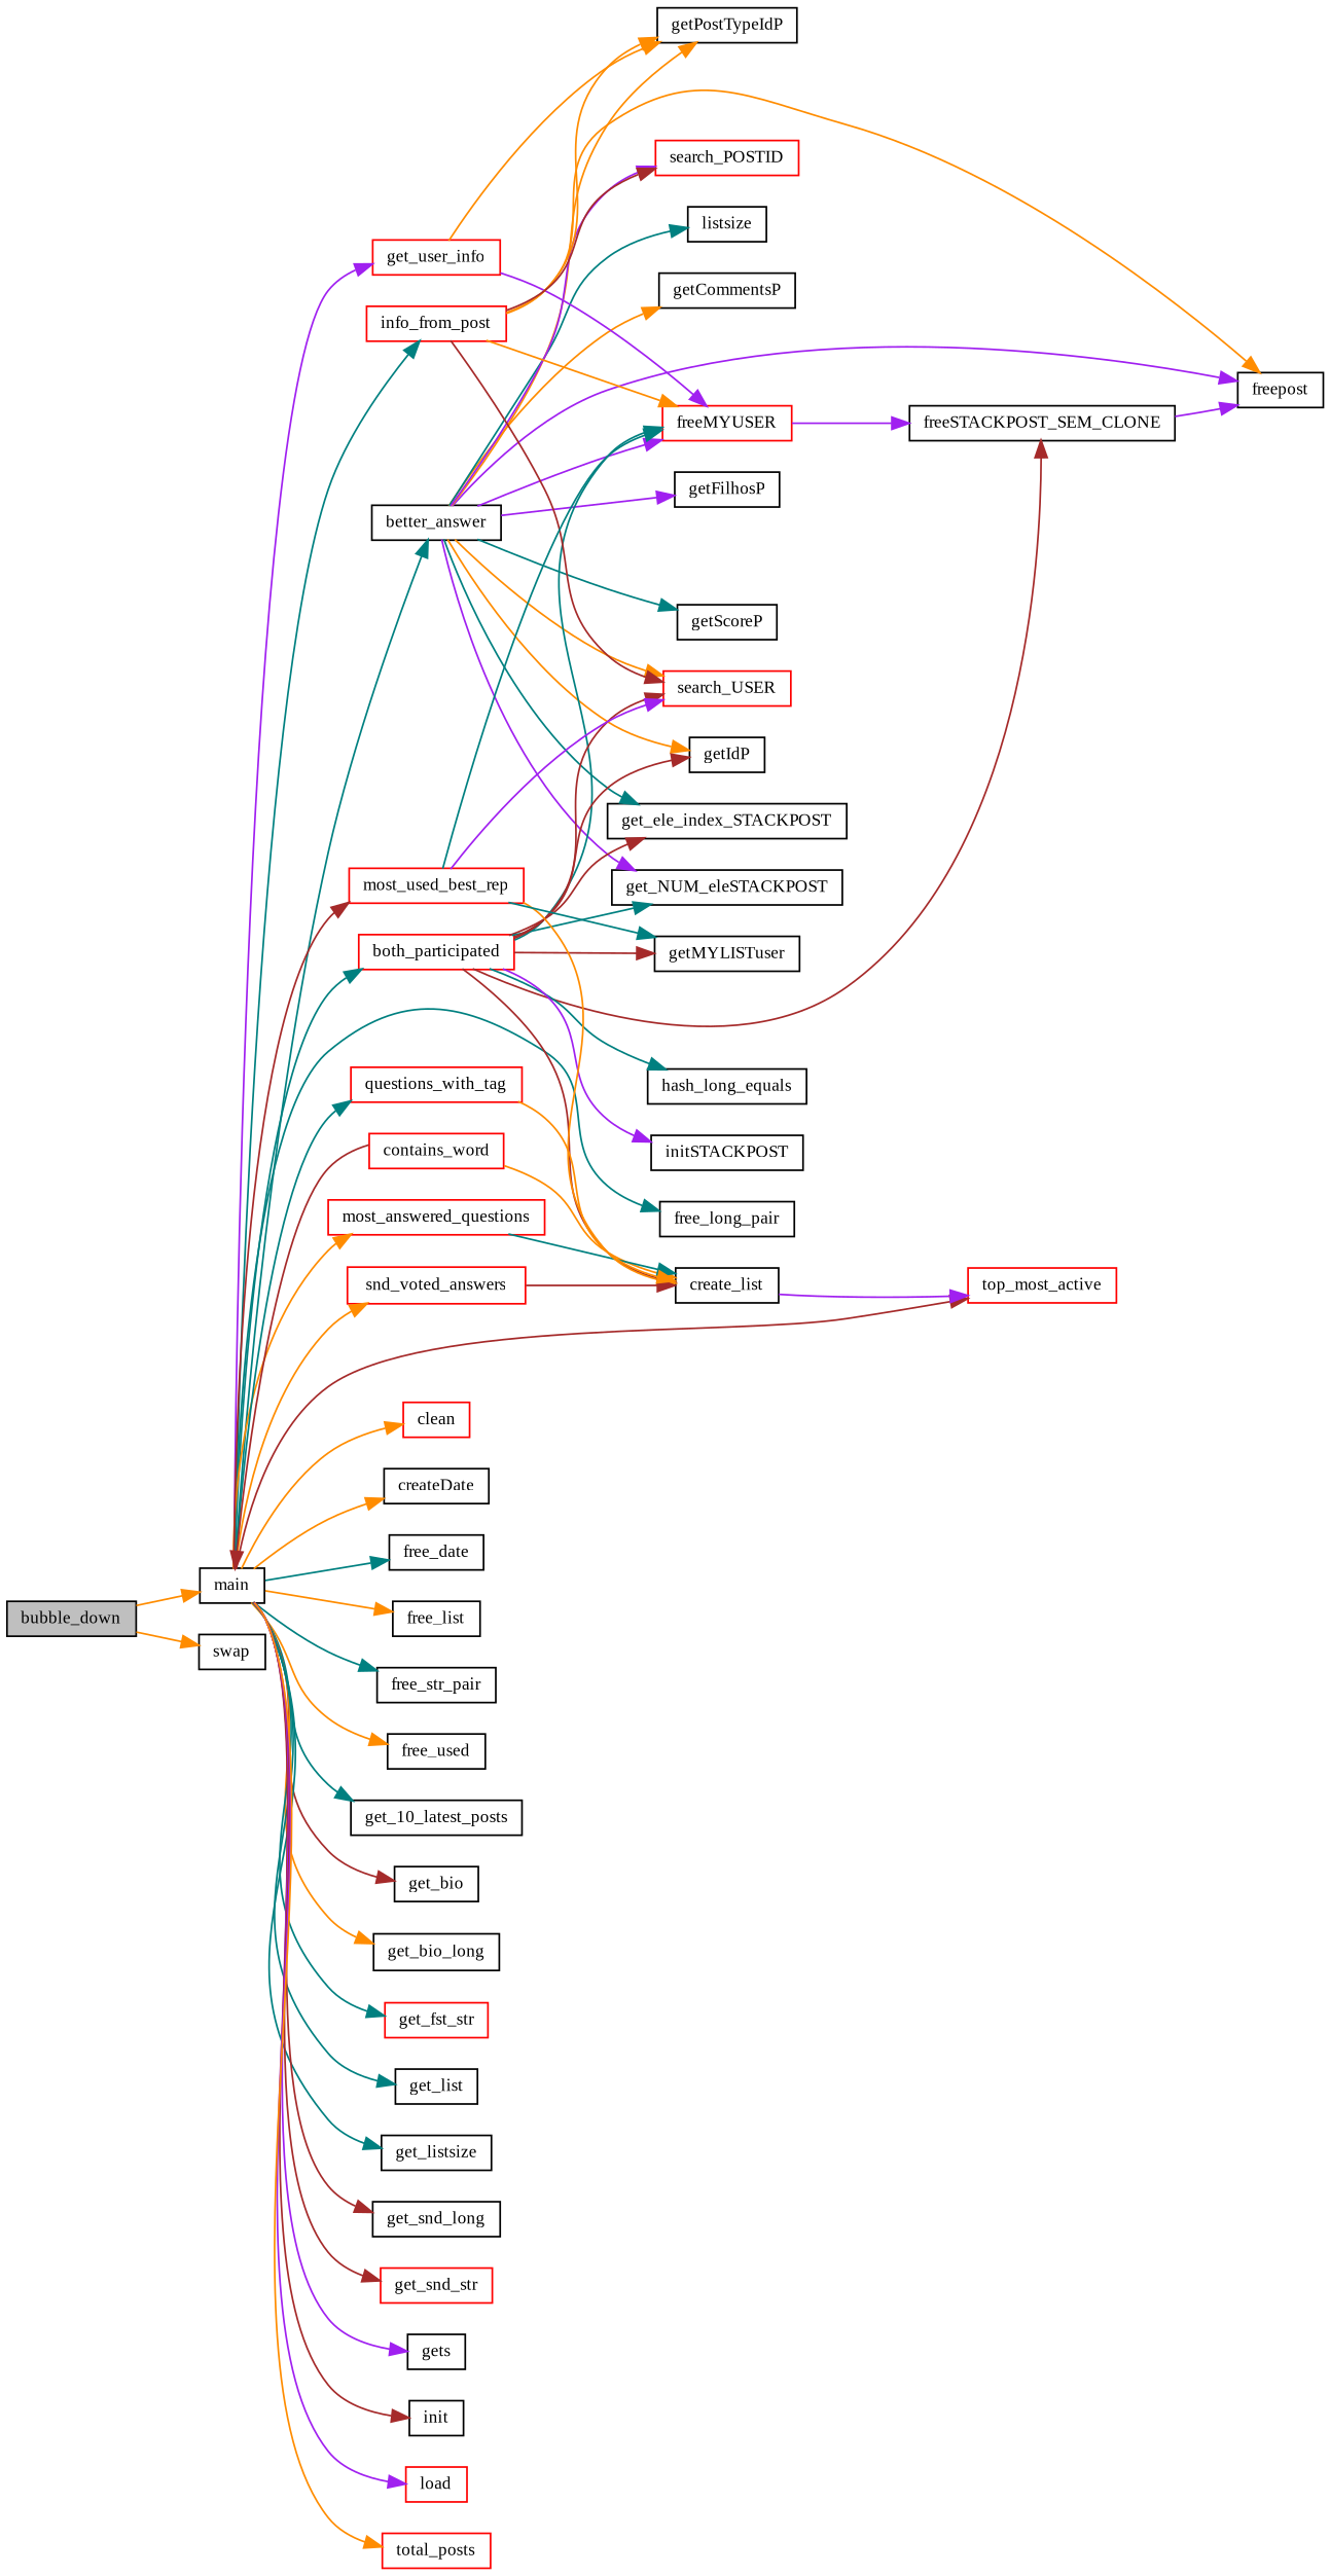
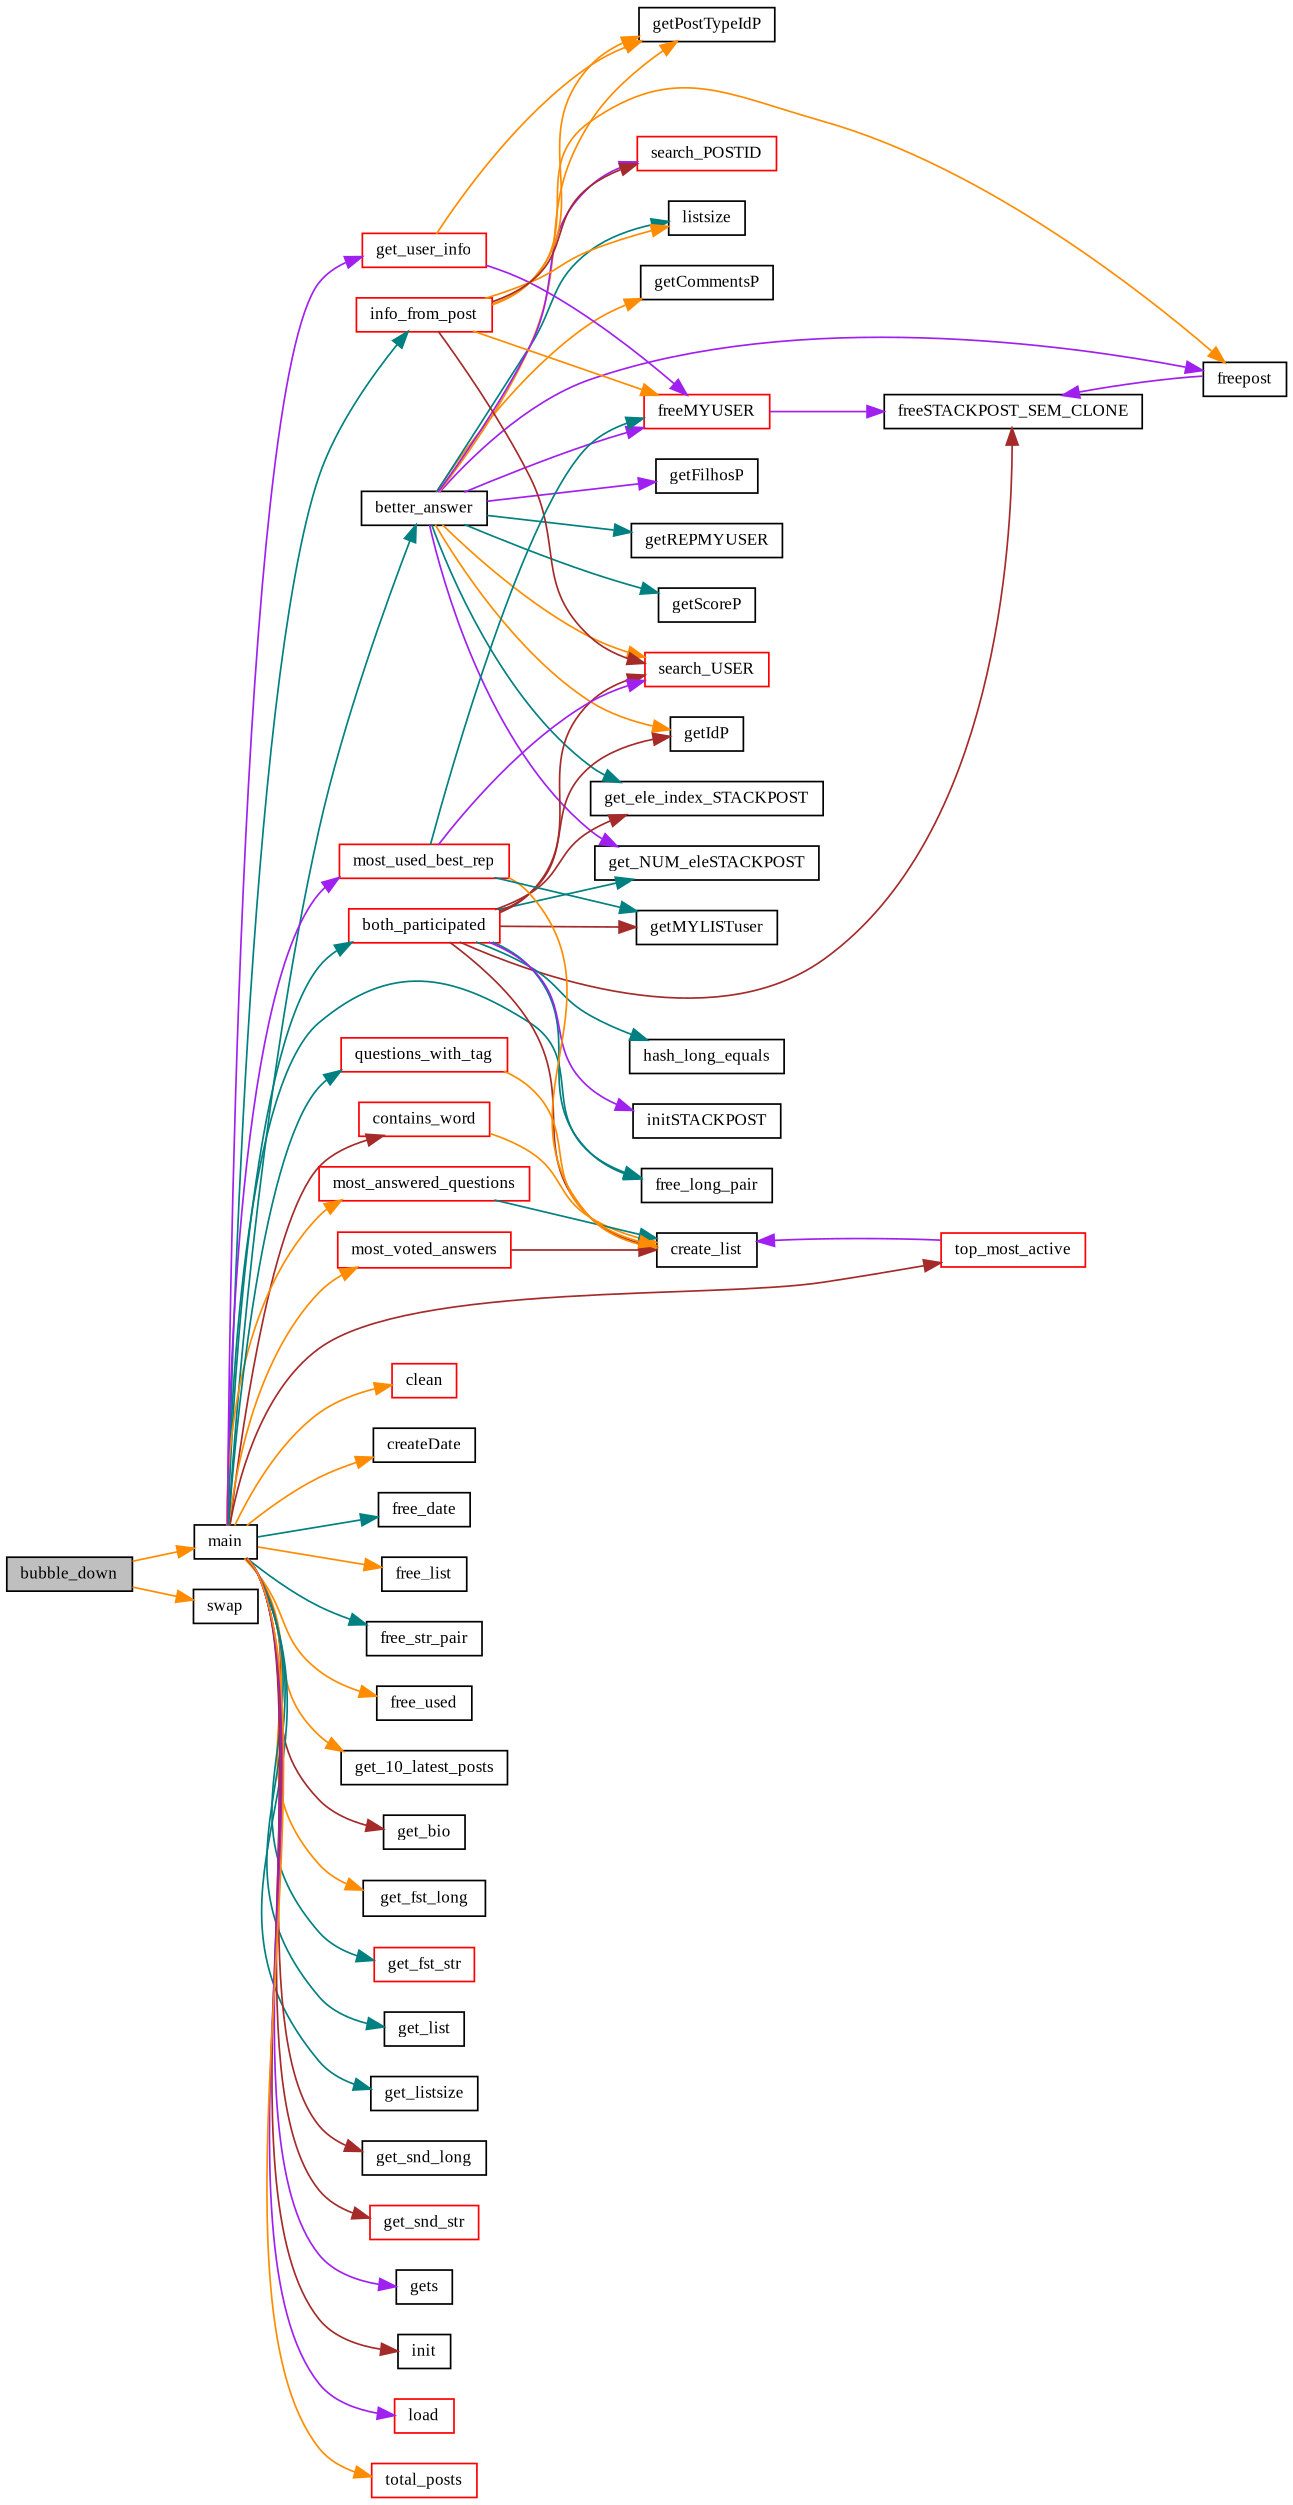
  digraph {
    fontname="Liberation Serif"
    rankdir=LR
    node [color=black fillcolor=white fontname="Liberation Serif" fontsize=10 shape=record style=filled]
    edge [color=darkorange fontname="Liberation Serif" fontsize=10 labelfontname=FreeSans labelfontsize=10 style=solid]
    n1 [fillcolor=grey75 fontcolor=black height=0.2 label=bubble_down width=0.4]
    n2 [height=0.2 label=main width=0.4]
    n3 [height=0.2 label=swap width=0.4]
    n4 [height=0.2 label=better_answer width=0.4]
    n5 [color=red height=0.2 label=both_participated width=0.4]
    n6 [color=red height=0.2 label=clean width=0.4]
    n7 [color=red height=0.2 label=contains_word width=0.4]
    n8 [height=0.2 label=createDate width=0.4]
    n9 [height=0.2 label=free_date width=0.4]
    n10 [height=0.2 label=free_list width=0.4]
    n11 [height=0.2 label=free_long_pair width=0.4]
    n12 [height=0.2 label=free_str_pair width=0.4]
    n13 [height=0.2 label=free_used width=0.4]
    n14 [height=0.2 label=get_10_latest_posts width=0.4]
    n15 [height=0.2 label=get_bio width=0.4]
-   n16 [height=0.2 label=get_bio_long width=0.4]
+   n16 [height=0.2 label=get_fst_long width=0.4]
    n17 [color=red height=0.2 label=get_fst_str width=0.4]
    n18 [height=0.2 label=get_list width=0.4]
    n19 [height=0.2 label=get_listsize width=0.4]
    n20 [height=0.2 label=get_snd_long width=0.4]
    n21 [color=red height=0.2 label=get_snd_str width=0.4]
    n22 [color=red height=0.2 label=get_user_info width=0.4]
    n23 [height=0.2 label=gets width=0.4]
    n24 [color=red height=0.2 label=info_from_post width=0.4]
    n25 [height=0.2 label=init width=0.4]
    n26 [color=red height=0.2 label=load width=0.4]
    n27 [color=red height=0.2 label=most_answered_questions width=0.4]
    n28 [color=red height=0.2 label=most_used_best_rep width=0.4]
-   n29 [color=red height=0.2 label=snd_voted_answers width=0.4]
+   n29 [color=red height=0.2 label=most_voted_answers width=0.4]
    n30 [color=red height=0.2 label=questions_with_tag width=0.4]
    n31 [color=red height=0.2 label=top_most_active width=0.4]
    n32 [color=red height=0.2 label=total_posts width=0.4]
    n33 [color=red height=0.2 label=freeMYUSER width=0.4]
    n34 [height=0.2 label=freepost width=0.4]
    n35 [height=0.2 label=get_ele_index_STACKPOST width=0.4]
    n36 [height=0.2 label=get_NUM_eleSTACKPOST width=0.4]
    n37 [height=0.2 label=getCommentsP width=0.4]
    n38 [height=0.2 label=getFilhosP width=0.4]
    n39 [height=0.2 label=getIdP width=0.4]
    n40 [height=0.2 label=listsize width=0.4]
    n41 [height=0.2 label=getPostTypeIdP width=0.4]
+   n42 [height=0.2 label=getREPMYUSER width=0.4]
    n43 [height=0.2 label=getScoreP width=0.4]
    n44 [color=red height=0.2 label=search_POSTID width=0.4]
    n45 [color=red height=0.2 label=search_USER width=0.4]
    n46 [height=0.2 label=freeSTACKPOST_SEM_CLONE width=0.4]
    n47 [height=0.2 label=create_list width=0.4]
    n48 [height=0.2 label=getMYLISTuser width=0.4]
    n49 [height=0.2 label=hash_long_equals width=0.4]
    n50 [height=0.2 label=initSTACKPOST width=0.4]
    n1 -> n2
    n1 -> n3
    n2 -> n4 [color=teal]
    n2 -> n5 [color=teal]
    n2 -> n6
-   n7 -> n2 [color=brown]
+   n2 -> n7 [color=brown]
    n2 -> n8
    n2 -> n9 [color=teal]
    n2 -> n10
    n2 -> n11 [color=teal]
    n2 -> n12 [color=teal]
    n2 -> n13
-   n2 -> n14 [color=teal]
+   n2 -> n14
    n2 -> n15 [color=brown]
    n2 -> n16
    n2 -> n17 [color=teal]
    n2 -> n18 [color=teal]
    n2 -> n19 [color=teal]
    n2 -> n20 [color=brown]
    n2 -> n21 [color=brown]
    n2 -> n22 [color=purple]
    n2 -> n23 [color=purple]
    n2 -> n24 [color=teal]
    n2 -> n25 [color=brown]
    n2 -> n26 [color=purple]
    n2 -> n27
-   n2 -> n28 [color=brown]
+   n2 -> n28 [color=purple]
    n2 -> n29
    n2 -> n30 [color=teal]
    n2 -> n31 [color=brown]
    n2 -> n32
    n4 -> n33 [color=purple]
    n4 -> n34 [color=purple]
    n4 -> n35 [color=teal]
    n4 -> n36 [color=purple]
    n4 -> n37
    n4 -> n38 [color=purple]
    n4 -> n39
    n4 -> n40 [color=teal]
    n4 -> n41
+   n4 -> n42 [color=teal]
    n4 -> n43 [color=teal]
    n4 -> n44 [color=purple]
    n4 -> n45
-   n5 -> n33 [color=teal]
+   n5 -> n11 [color=teal]
    n5 -> n35 [color=brown]
    n5 -> n36 [color=teal]
    n5 -> n39 [color=brown]
    n5 -> n45 [color=brown]
    n5 -> n46 [color=brown]
    n5 -> n47 [color=brown]
    n5 -> n48 [color=brown]
    n5 -> n49 [color=teal]
    n5 -> n50 [color=purple]
    n7 -> n47
    n22 -> n33 [color=purple]
    n22 -> n41
    n24 -> n33
    n24 -> n34
+   n24 -> n40
    n24 -> n41
    n24 -> n44 [color=brown]
    n24 -> n45 [color=brown]
    n27 -> n47 [color=teal]
    n28 -> n33 [color=teal]
    n28 -> n45 [color=purple]
    n28 -> n47
    n28 -> n48 [color=teal]
    n29 -> n47 [color=brown]
    n30 -> n47
-   n47 -> n31 [color=purple]
+   n31 -> n47 [color=purple]
    n33 -> n46 [color=purple]
-   n46 -> n34 [color=purple]
+   n34 -> n46 [color=purple]
  }
